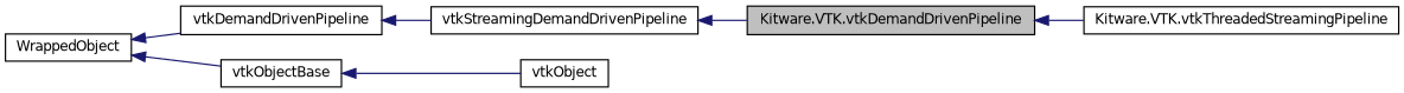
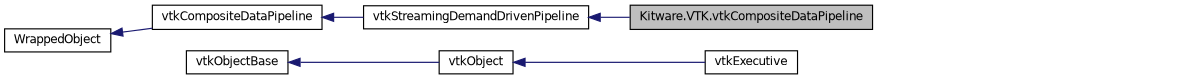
  digraph {
    fontname="DejaVu Sans"
    rankdir=LR
    node [color=black fontname="DejaVu Sans" fontsize=10 shape=record]
    edge [color=midnightblue dir=back fontname="DejaVu Sans" fontsize=10 labelfontname=FreeSans labelfontsize=10 style=solid]
-   n1 [fillcolor=grey75 fontcolor=black height=0.2 label="Kitware.VTK.vtkDemandDrivenPipeline" style=filled width=0.4]
-   n2 [height=0.2 label="Kitware.VTK.vtkThreadedStreamingPipeline" width=0.4]
+   n1 [fillcolor=grey75 fontcolor=black height=0.2 label="Kitware.VTK.vtkCompositeDataPipeline" style=filled width=0.4]
    n3 [height=0.2 label=vtkStreamingDemandDrivenPipeline width=0.4]
-   n4 [height=0.2 label=vtkDemandDrivenPipeline width=0.4]
+   n4 [height=0.2 label=vtkCompositeDataPipeline width=0.4]
+   n5 [height=0.2 label=vtkExecutive width=0.4]
    n6 [height=0.2 label=vtkObject width=0.4]
    n7 [height=0.2 label=vtkObjectBase width=0.4]
    n8 [height=0.2 label=WrappedObject width=0.4]
-   n1 -> n2
    n3 -> n1
    n4 -> n3
+   n6 -> n5
    n7 -> n6
    n8 -> n4
-   n8 -> n7
  }
